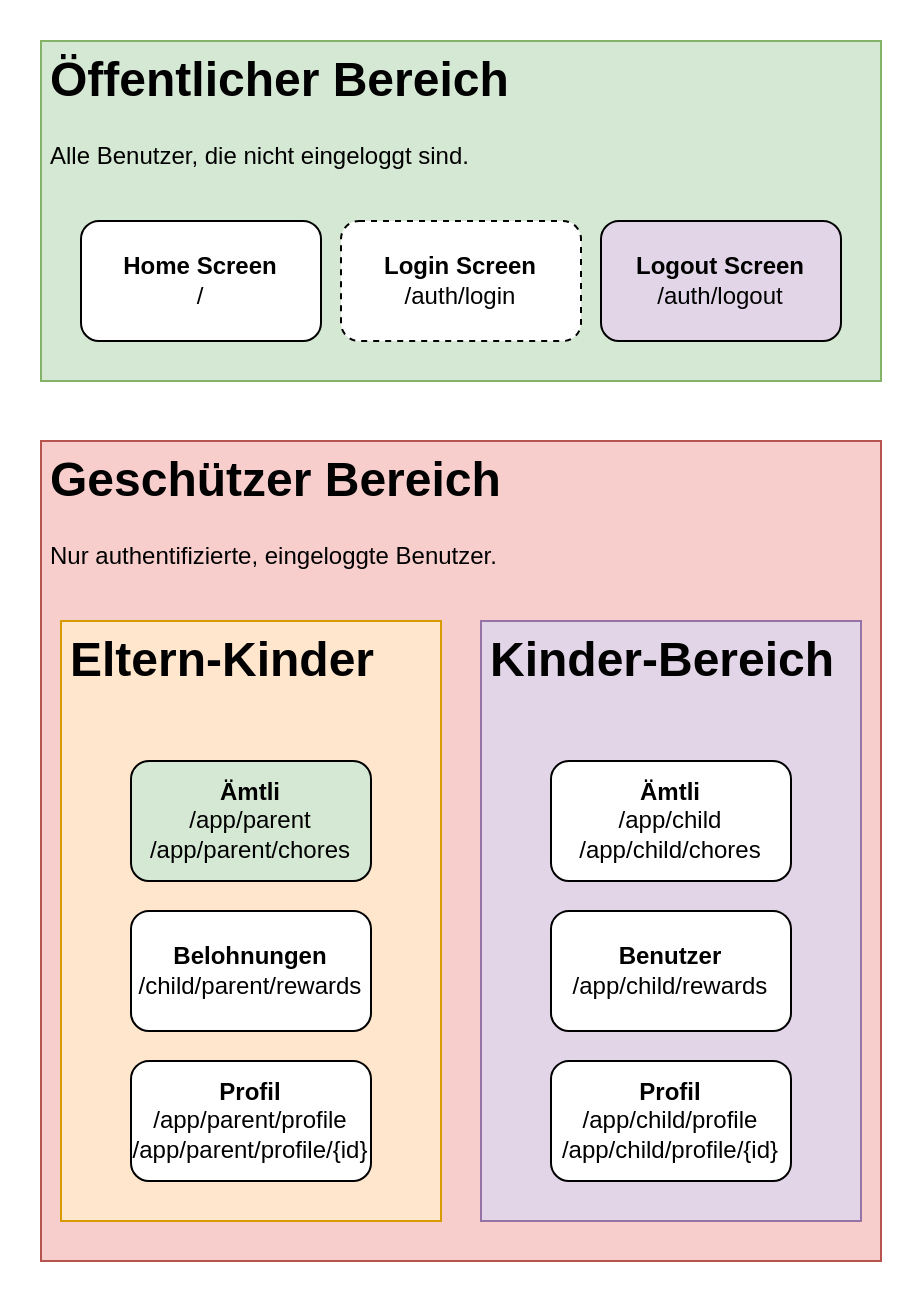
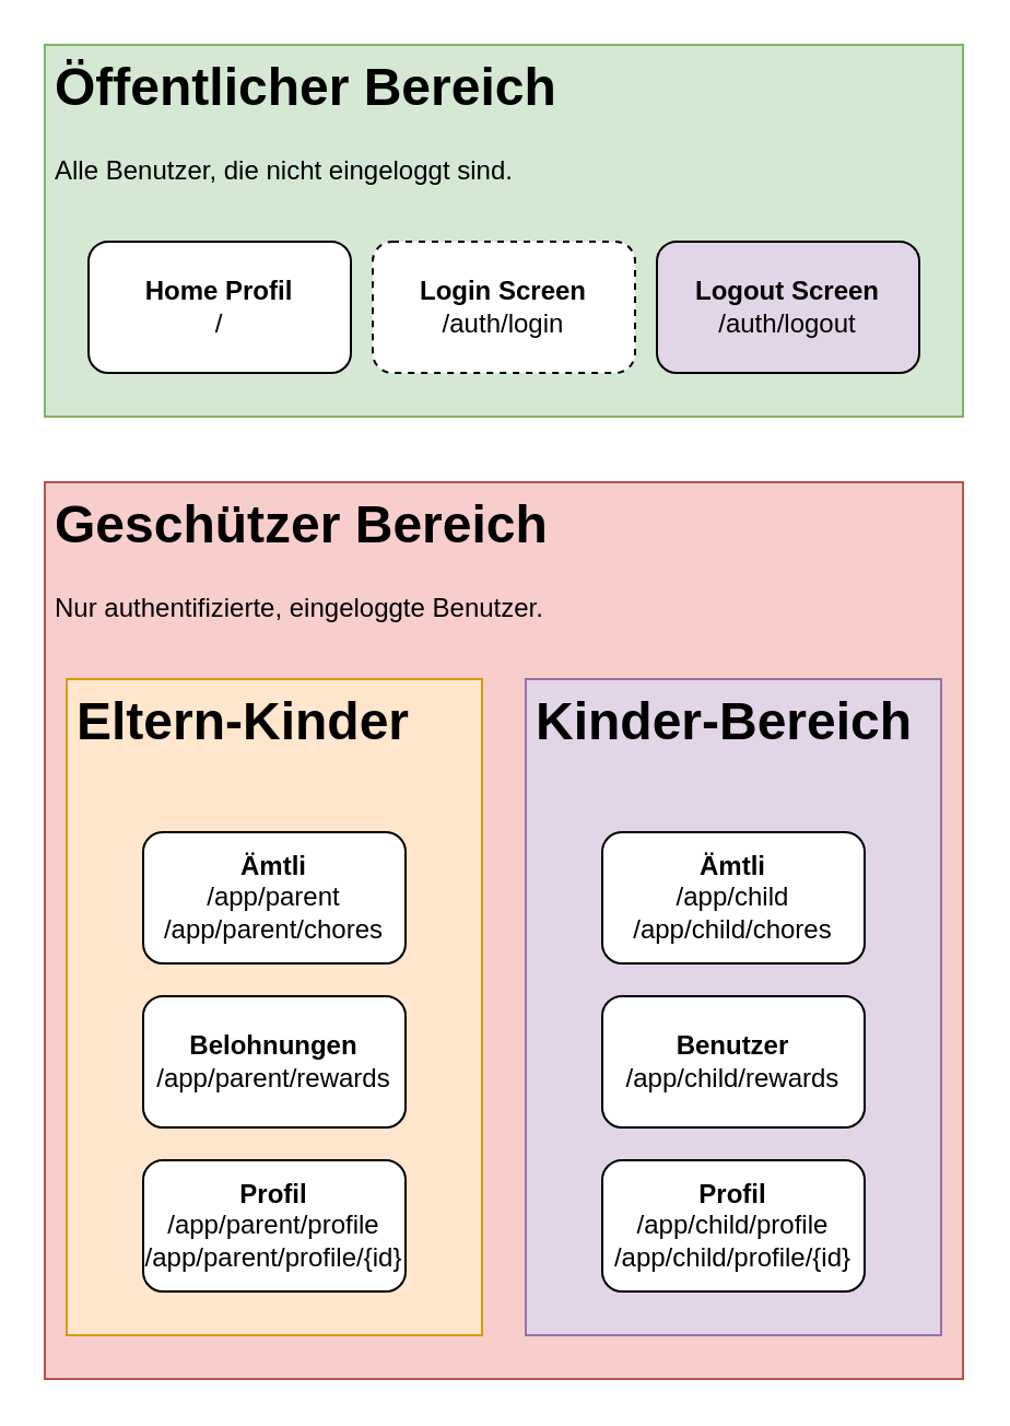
  <mxCell id="0" />
  <mxCell id="1" parent="0" />
  <mxCell id="2" value="" style="rounded=0;whiteSpace=wrap;html=1;fillColor=#d5e8d4;strokeColor=#82b366;" vertex="1" parent="1"><mxGeometry x="20" y="20" width="420" height="170" as="geometry" /></mxCell>
  <mxCell id="3" value="&lt;h1&gt;Öffentlicher Bereich&lt;/h1&gt;&lt;p&gt;Alle Benutzer, die nicht eingeloggt sind.&lt;/p&gt;" style="text;html=1;strokeColor=none;fillColor=none;spacing=5;spacingTop=-20;whiteSpace=wrap;overflow=hidden;rounded=0;" vertex="1" parent="1"><mxGeometry x="20" y="20" width="320" height="70" as="geometry" /></mxCell>
- <mxCell id="4" value="&lt;b&gt;Home Screen&lt;/b&gt;&lt;br&gt;/" style="rounded=1;whiteSpace=wrap;html=1;" vertex="1" parent="1"><mxGeometry x="40" y="110" width="120" height="60" as="geometry" /></mxCell>
+ <mxCell id="4" value="&lt;b&gt;Home Profil&lt;/b&gt;&lt;br&gt;/" style="rounded=1;whiteSpace=wrap;html=1;" vertex="1" parent="1"><mxGeometry x="40" y="110" width="120" height="60" as="geometry" /></mxCell>
  <mxCell id="5" value="&lt;b&gt;Login Screen&lt;/b&gt;&lt;br&gt;/auth/login" style="rounded=1;whiteSpace=wrap;html=1;dashed=1;" vertex="1" parent="1"><mxGeometry x="170" y="110" width="120" height="60" as="geometry" /></mxCell>
  <mxCell id="6" value="&lt;b&gt;Logout Screen&lt;/b&gt;&lt;br&gt;/auth/logout" style="rounded=1;whiteSpace=wrap;html=1;fillColor=#e1d5e7;" vertex="1" parent="1"><mxGeometry x="300" y="110" width="120" height="60" as="geometry" /></mxCell>
  <mxCell id="7" value="" style="rounded=0;whiteSpace=wrap;html=1;fillColor=#f8cecc;strokeColor=#b85450;" vertex="1" parent="1"><mxGeometry x="20" y="220" width="420" height="410" as="geometry" /></mxCell>
  <mxCell id="8" value="&lt;h1&gt;Geschützer Bereich&lt;/h1&gt;&lt;p&gt;Nur authentifizierte, eingeloggte Benutzer.&lt;/p&gt;" style="text;html=1;strokeColor=none;fillColor=none;spacing=5;spacingTop=-20;whiteSpace=wrap;overflow=hidden;rounded=0;" vertex="1" parent="1"><mxGeometry x="20" y="220" width="320" height="70" as="geometry" /></mxCell>
  <mxCell id="9" value="" style="group;fillColor=#ffe6cc;strokeColor=#d79b00;" vertex="1" connectable="0" parent="1"><mxGeometry x="30" y="310" width="190" height="300" as="geometry" /></mxCell>
  <mxCell id="10" value="" style="rounded=0;whiteSpace=wrap;html=1;fillColor=#ffe6cc;strokeColor=#d79b00;" vertex="1" parent="9"><mxGeometry width="190" height="300" as="geometry" /></mxCell>
- <mxCell id="11" value="&lt;b&gt;Ämtli&lt;/b&gt;&lt;br&gt;/app/parent&lt;br&gt;/app/parent/chores" style="rounded=1;whiteSpace=wrap;html=1;fillColor=#d5e8d4;" vertex="1" parent="9"><mxGeometry x="35" y="70" width="120" height="60" as="geometry" /></mxCell>
- <mxCell id="12" value="&lt;b&gt;Belohnungen&lt;/b&gt;&lt;br&gt;/child/parent/rewards" style="rounded=1;whiteSpace=wrap;html=1;" vertex="1" parent="9"><mxGeometry x="35" y="145" width="120" height="60" as="geometry" /></mxCell>
+ <mxCell id="11" value="&lt;b&gt;Ämtli&lt;/b&gt;&lt;br&gt;/app/parent&lt;br&gt;/app/parent/chores" style="rounded=1;whiteSpace=wrap;html=1;" vertex="1" parent="9"><mxGeometry x="35" y="70" width="120" height="60" as="geometry" /></mxCell>
+ <mxCell id="12" value="&lt;b&gt;Belohnungen&lt;/b&gt;&lt;br&gt;/app/parent/rewards" style="rounded=1;whiteSpace=wrap;html=1;" vertex="1" parent="9"><mxGeometry x="35" y="145" width="120" height="60" as="geometry" /></mxCell>
  <mxCell id="13" value="&lt;b&gt;Profil&lt;/b&gt;&lt;br&gt;/app/parent/profile&lt;br&gt;/app/parent/profile/{id}" style="rounded=1;whiteSpace=wrap;html=1;" vertex="1" parent="9"><mxGeometry x="35" y="220" width="120" height="60" as="geometry" /></mxCell>
  <mxCell id="14" value="&lt;h1&gt;Eltern-Kinder&lt;/h1&gt;&lt;p&gt;&lt;br&gt;&lt;/p&gt;" style="text;html=1;strokeColor=none;fillColor=none;spacing=5;spacingTop=-20;whiteSpace=wrap;overflow=hidden;rounded=0;" vertex="1" parent="9"><mxGeometry width="190" height="70" as="geometry" /></mxCell>
  <mxCell id="15" value="" style="group" vertex="1" connectable="0" parent="1"><mxGeometry x="240" y="310" width="190" height="300" as="geometry" /></mxCell>
  <mxCell id="16" value="" style="rounded=0;whiteSpace=wrap;html=1;fillColor=#e1d5e7;strokeColor=#9673a6;" vertex="1" parent="15"><mxGeometry width="190" height="300" as="geometry" /></mxCell>
  <mxCell id="17" value="&lt;b&gt;Ämtli&lt;/b&gt;&lt;br&gt;/app/child&lt;br&gt;/app/child/chores" style="rounded=1;whiteSpace=wrap;html=1;" vertex="1" parent="15"><mxGeometry x="35" y="70" width="120" height="60" as="geometry" /></mxCell>
  <mxCell id="18" value="&lt;b&gt;Benutzer&lt;/b&gt;&lt;br&gt;/app/child/rewards" style="rounded=1;whiteSpace=wrap;html=1;" vertex="1" parent="15"><mxGeometry x="35" y="145" width="120" height="60" as="geometry" /></mxCell>
  <mxCell id="19" value="&lt;b&gt;Profil&lt;/b&gt;&lt;br&gt;/app/child/profile&lt;br&gt;/app/child/profile/{id}" style="rounded=1;whiteSpace=wrap;html=1;" vertex="1" parent="15"><mxGeometry x="35" y="220" width="120" height="60" as="geometry" /></mxCell>
  <mxCell id="20" value="&lt;h1&gt;Kinder-Bereich&lt;/h1&gt;&lt;p&gt;&lt;br&gt;&lt;/p&gt;" style="text;html=1;strokeColor=none;fillColor=none;spacing=5;spacingTop=-20;whiteSpace=wrap;overflow=hidden;rounded=0;" vertex="1" parent="15"><mxGeometry width="190" height="70" as="geometry" /></mxCell>
